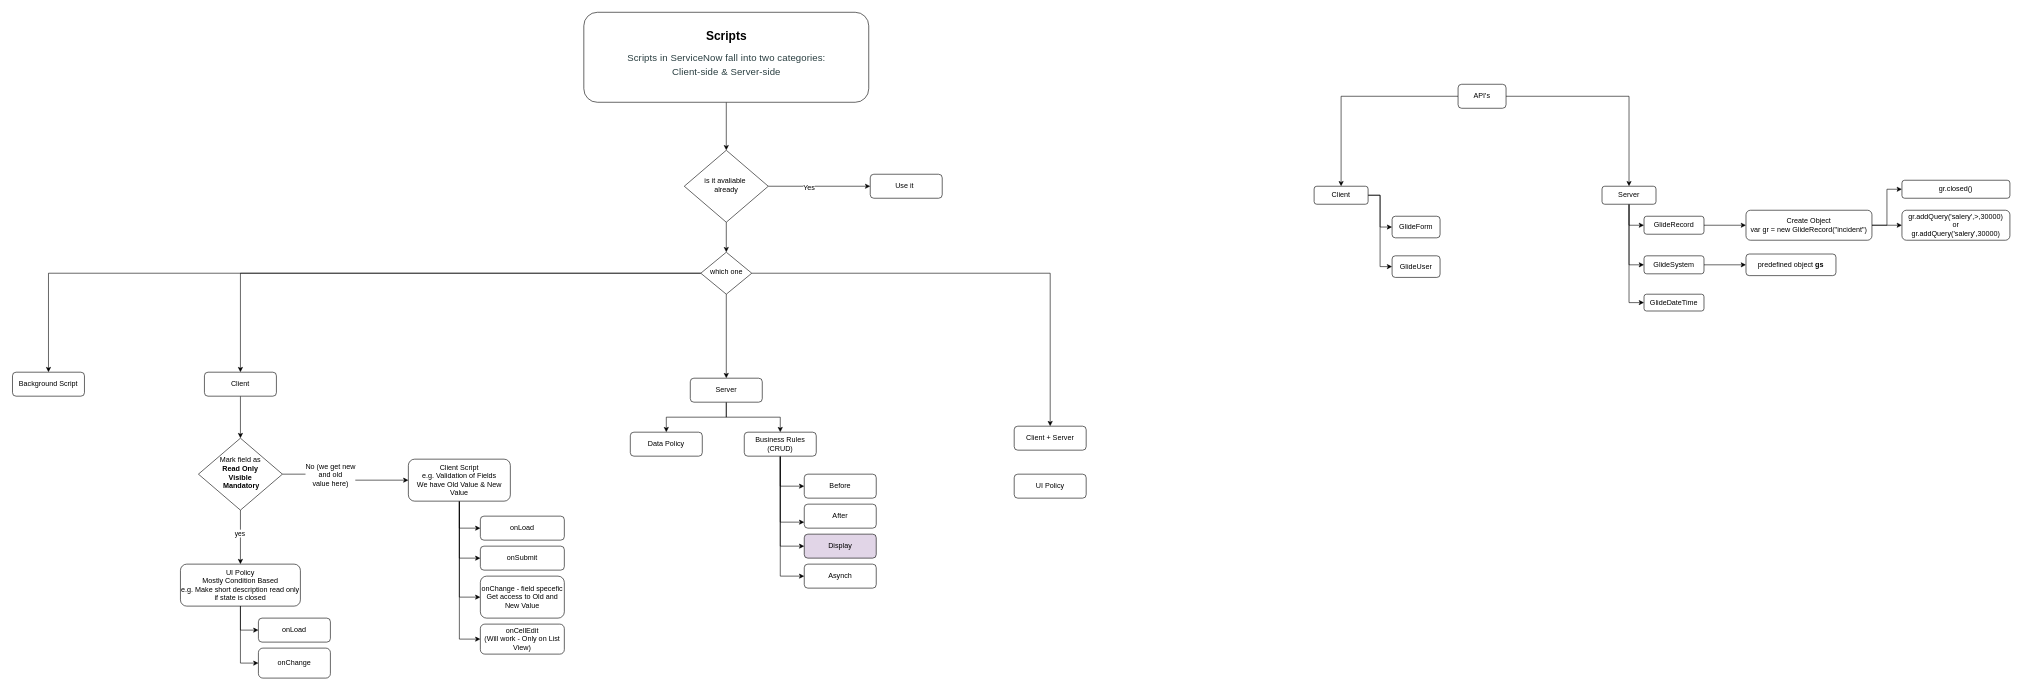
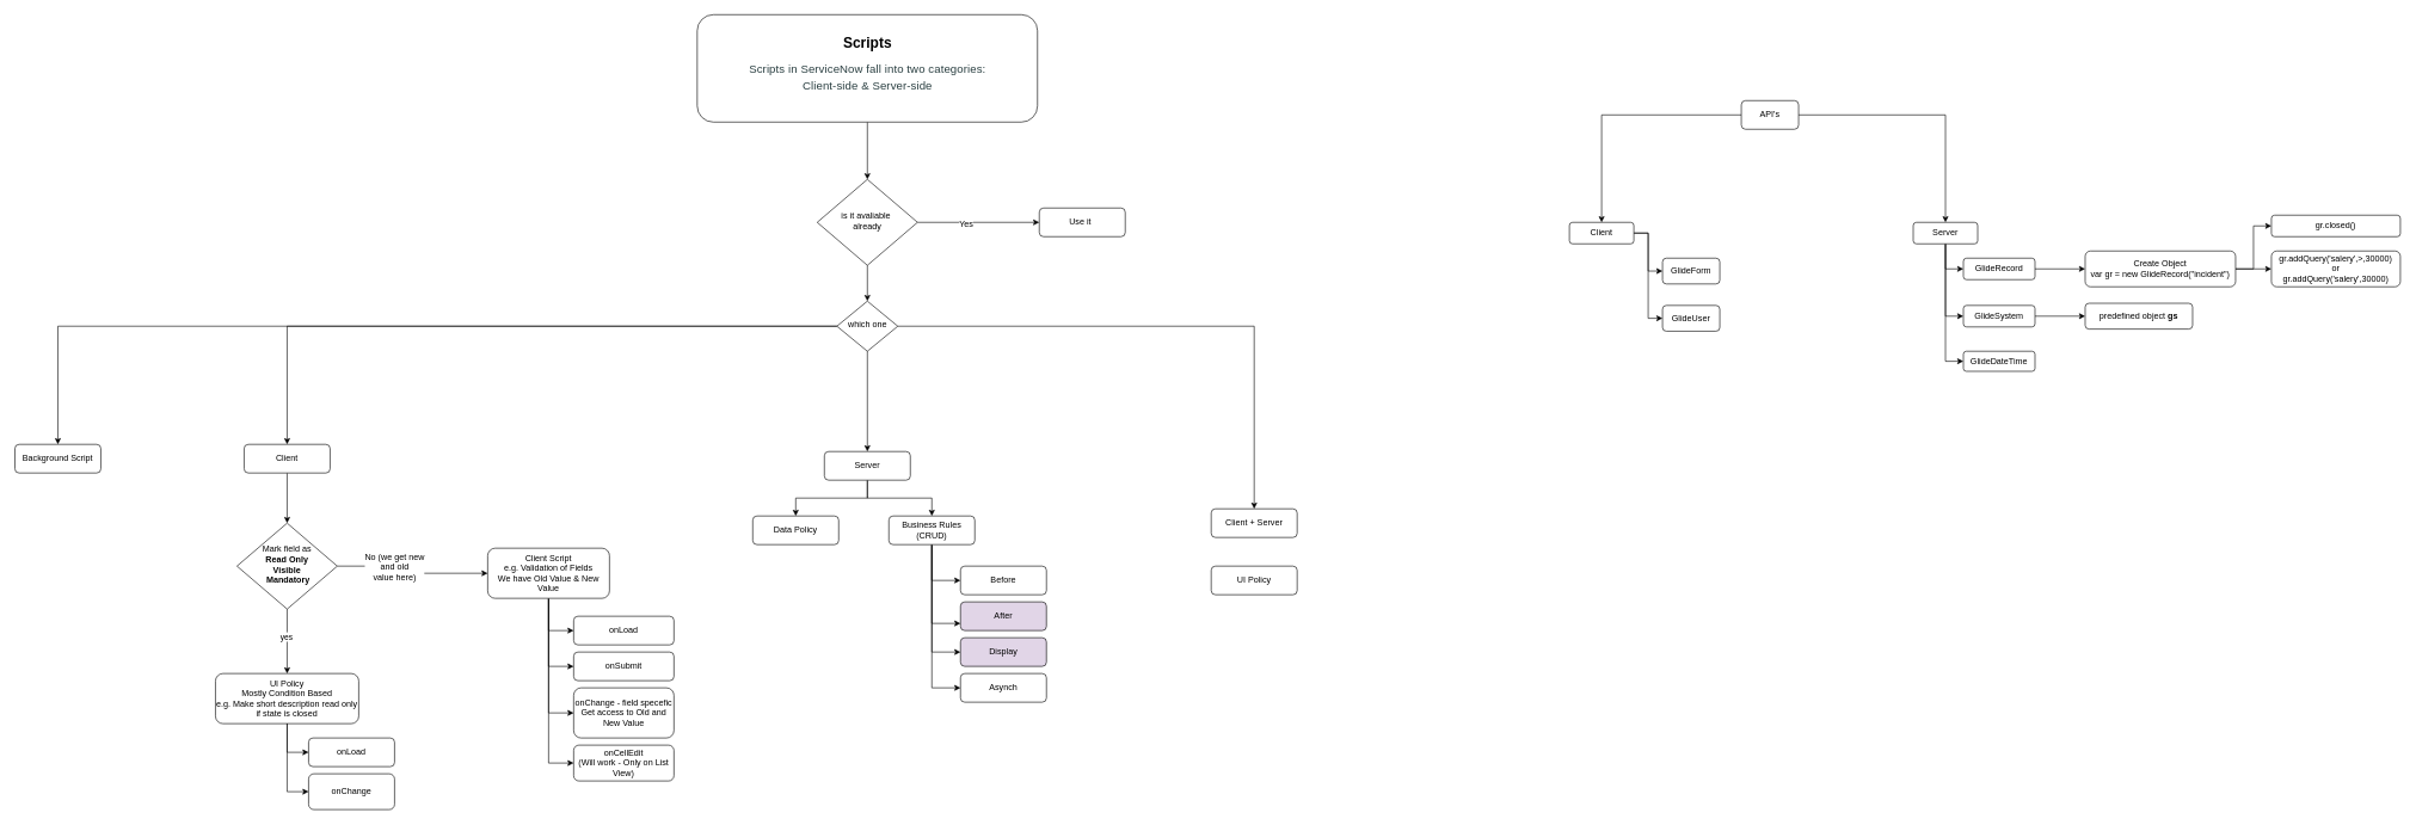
  <mxCell id="0" />
  <mxCell id="1" parent="0" />
  <mxCell id="2" style="edgeStyle=orthogonalEdgeStyle;rounded=0;orthogonalLoop=1;jettySize=auto;html=1;entryX=0.5;entryY=0;entryDx=0;entryDy=0;" parent="1" source="4" target="11" edge="1"><mxGeometry relative="1" as="geometry" /></mxCell>
  <mxCell id="3" style="edgeStyle=orthogonalEdgeStyle;rounded=0;orthogonalLoop=1;jettySize=auto;html=1;entryX=0.5;entryY=0;entryDx=0;entryDy=0;" parent="1" source="4" target="5" edge="1"><mxGeometry relative="1" as="geometry" /></mxCell>
  <mxCell id="4" value="Server" style="rounded=1;whiteSpace=wrap;html=1;fontSize=12;glass=0;strokeWidth=1;shadow=0;" parent="1" vertex="1"><mxGeometry x="1150" y="630" width="120" height="40" as="geometry" /></mxCell>
  <mxCell id="5" value="Data Policy" style="rounded=1;whiteSpace=wrap;html=1;fontSize=12;glass=0;strokeWidth=1;shadow=0;" parent="1" vertex="1"><mxGeometry x="1050" y="720" width="120" height="40" as="geometry" /></mxCell>
- <mxCell id="6" value="After" style="rounded=1;whiteSpace=wrap;html=1;fontSize=12;glass=0;strokeWidth=1;shadow=0;" parent="1" vertex="1"><mxGeometry x="1340" y="840" width="120" height="40" as="geometry" /></mxCell>
+ <mxCell id="6" value="After" style="rounded=1;whiteSpace=wrap;html=1;fontSize=12;glass=0;strokeWidth=1;shadow=0;fillColor=#e1d5e7;" parent="1" vertex="1"><mxGeometry x="1340" y="840" width="120" height="40" as="geometry" /></mxCell>
  <mxCell id="7" style="edgeStyle=orthogonalEdgeStyle;rounded=0;orthogonalLoop=1;jettySize=auto;html=1;entryX=0;entryY=0.5;entryDx=0;entryDy=0;" parent="1" source="11" target="12" edge="1"><mxGeometry relative="1" as="geometry" /></mxCell>
  <mxCell id="8" style="edgeStyle=orthogonalEdgeStyle;rounded=0;orthogonalLoop=1;jettySize=auto;html=1;entryX=0;entryY=0.75;entryDx=0;entryDy=0;" parent="1" source="11" target="6" edge="1"><mxGeometry relative="1" as="geometry" /></mxCell>
  <mxCell id="9" style="edgeStyle=orthogonalEdgeStyle;rounded=0;orthogonalLoop=1;jettySize=auto;html=1;entryX=0;entryY=0.5;entryDx=0;entryDy=0;" parent="1" source="11" target="14" edge="1"><mxGeometry relative="1" as="geometry" /></mxCell>
  <mxCell id="10" style="edgeStyle=orthogonalEdgeStyle;rounded=0;orthogonalLoop=1;jettySize=auto;html=1;entryX=0;entryY=0.5;entryDx=0;entryDy=0;" parent="1" source="11" target="13" edge="1"><mxGeometry relative="1" as="geometry" /></mxCell>
  <mxCell id="11" value="Business Rules&lt;br&gt;(CRUD)" style="rounded=1;whiteSpace=wrap;html=1;fontSize=12;glass=0;strokeWidth=1;shadow=0;" parent="1" vertex="1"><mxGeometry x="1240" y="720" width="120" height="40" as="geometry" /></mxCell>
  <mxCell id="12" value="Before" style="rounded=1;whiteSpace=wrap;html=1;fontSize=12;glass=0;strokeWidth=1;shadow=0;" parent="1" vertex="1"><mxGeometry x="1340" width="120" height="40" as="geometry" y="790" /></mxCell>
  <mxCell id="13" value="Asynch" style="rounded=1;whiteSpace=wrap;html=1;fontSize=12;glass=0;strokeWidth=1;shadow=0;" parent="1" vertex="1"><mxGeometry x="1340" y="940" width="120" height="40" as="geometry" /></mxCell>
  <mxCell id="14" value="Display" style="rounded=1;whiteSpace=wrap;html=1;fontSize=12;glass=0;strokeWidth=1;shadow=0;fillColor=#e1d5e7;" parent="1" vertex="1"><mxGeometry x="1340" y="890" width="120" height="40" as="geometry" /></mxCell>
  <mxCell id="15" style="edgeStyle=orthogonalEdgeStyle;rounded=0;orthogonalLoop=1;jettySize=auto;html=1;entryX=0.5;entryY=0;entryDx=0;entryDy=0;" parent="1" source="16" target="33" edge="1"><mxGeometry relative="1" as="geometry" /></mxCell>
  <mxCell id="16" value="Client" style="rounded=1;whiteSpace=wrap;html=1;fontSize=12;glass=0;strokeWidth=1;shadow=0;" parent="1" vertex="1"><mxGeometry x="340" y="620" width="120" height="40" as="geometry" /></mxCell>
  <mxCell id="17" style="edgeStyle=orthogonalEdgeStyle;rounded=0;orthogonalLoop=1;jettySize=auto;html=1;entryX=0;entryY=0.5;entryDx=0;entryDy=0;fontSize=12;" parent="1" source="19" target="48" edge="1"><mxGeometry relative="1" as="geometry" /></mxCell>
  <mxCell id="18" style="edgeStyle=orthogonalEdgeStyle;rounded=0;orthogonalLoop=1;jettySize=auto;html=1;entryX=0;entryY=0.5;entryDx=0;entryDy=0;fontSize=12;" parent="1" source="19" target="49" edge="1"><mxGeometry relative="1" as="geometry" /></mxCell>
  <mxCell id="19" value="UI Policy&lt;br&gt;Mostly Condition Based&lt;br&gt;e.g. Make short description read only if state is closed" style="rounded=1;whiteSpace=wrap;html=1;fontSize=12;glass=0;strokeWidth=1;shadow=0;" parent="1" vertex="1"><mxGeometry x="300" y="940" width="200" height="70" as="geometry" /></mxCell>
  <mxCell id="20" style="edgeStyle=orthogonalEdgeStyle;rounded=0;orthogonalLoop=1;jettySize=auto;html=1;entryX=0;entryY=0.5;entryDx=0;entryDy=0;fontSize=12;" parent="1" source="24" target="45" edge="1"><mxGeometry relative="1" as="geometry" /></mxCell>
  <mxCell id="21" style="edgeStyle=orthogonalEdgeStyle;rounded=0;orthogonalLoop=1;jettySize=auto;html=1;entryX=0;entryY=0.5;entryDx=0;entryDy=0;fontSize=12;" parent="1" source="24" target="44" edge="1"><mxGeometry relative="1" as="geometry" /></mxCell>
  <mxCell id="22" style="edgeStyle=orthogonalEdgeStyle;rounded=0;orthogonalLoop=1;jettySize=auto;html=1;entryX=0;entryY=0.5;entryDx=0;entryDy=0;fontSize=12;" parent="1" source="24" target="47" edge="1"><mxGeometry relative="1" as="geometry" /></mxCell>
  <mxCell id="23" style="edgeStyle=orthogonalEdgeStyle;rounded=0;orthogonalLoop=1;jettySize=auto;html=1;entryX=0;entryY=0.5;entryDx=0;entryDy=0;fontSize=12;" parent="1" source="24" target="46" edge="1"><mxGeometry relative="1" as="geometry" /></mxCell>
  <mxCell id="24" value="Client Script&lt;br&gt;e.g. Validation of Fields&lt;br&gt;We have Old Value &amp;amp; New Value" style="rounded=1;whiteSpace=wrap;html=1;fontSize=12;glass=0;strokeWidth=1;shadow=0;" parent="1" vertex="1"><mxGeometry x="680" y="765" width="170" height="70" as="geometry" /></mxCell>
  <mxCell id="25" value="Client + Server" style="rounded=1;whiteSpace=wrap;html=1;fontSize=12;glass=0;strokeWidth=1;shadow=0;" parent="1" vertex="1"><mxGeometry x="1690" y="710" width="120" height="40" as="geometry" /></mxCell>
  <mxCell id="26" value="UI Policy" style="rounded=1;whiteSpace=wrap;html=1;fontSize=12;glass=0;strokeWidth=1;shadow=0;" parent="1" vertex="1"><mxGeometry x="1690" width="120" height="40" as="geometry" y="790" /></mxCell>
  <mxCell id="27" style="edgeStyle=orthogonalEdgeStyle;rounded=0;orthogonalLoop=1;jettySize=auto;html=1;entryX=0.5;entryY=0;entryDx=0;entryDy=0;fontSize=12;" parent="1" source="28" target="37" edge="1"><mxGeometry relative="1" as="geometry" /></mxCell>
  <mxCell id="28" value="&lt;b&gt;&lt;font style=&quot;font-size: 20px&quot;&gt;Scripts&lt;/font&gt;&lt;/b&gt;&lt;br&gt;&lt;p class=&quot;p&quot; style=&quot;box-sizing: border-box ; font-size: 16px ; line-height: 1.5 ; font-family: &amp;#34;source sans pro&amp;#34; , sans-serif ; letter-spacing: 0.16px ; margin: 0.75rem 0px ; color: rgb(41 , 62 , 64)&quot;&gt;Scripts in ServiceNow fall into two categories:&lt;br&gt;&lt;span style=&quot;font-size: 1rem ; letter-spacing: 0.01em&quot;&gt;Client-side &amp;amp;&amp;nbsp;&lt;/span&gt;&lt;span style=&quot;font-size: 1rem ; letter-spacing: 0.01em&quot;&gt;Server-side&lt;/span&gt;&lt;/p&gt;&lt;ul class=&quot;ul&quot; style=&quot;box-sizing: border-box ; font-size: 16px ; line-height: 1.5 ; font-family: &amp;#34;source sans pro&amp;#34; , sans-serif ; letter-spacing: 0.16px ; margin: 0.75rem 0px ; color: rgb(41 , 62 , 64)&quot;&gt;&lt;/ul&gt;" style="rounded=1;whiteSpace=wrap;html=1;fontSize=12;glass=0;strokeWidth=1;shadow=0;" parent="1" vertex="1"><mxGeometry x="972.5" y="20" width="475" height="150" as="geometry" /></mxCell>
  <mxCell id="29" style="edgeStyle=orthogonalEdgeStyle;rounded=0;orthogonalLoop=1;jettySize=auto;html=1;" parent="1" source="33" target="19" edge="1"><mxGeometry relative="1" as="geometry" /></mxCell>
  <mxCell id="30" value="yes" style="edgeLabel;html=1;align=center;verticalAlign=middle;resizable=0;points=[];" parent="29" vertex="1" connectable="0"><mxGeometry x="-0.165" y="-2" relative="1" as="geometry"><mxPoint as="offset" /></mxGeometry></mxCell>
  <mxCell id="31" style="edgeStyle=orthogonalEdgeStyle;rounded=0;orthogonalLoop=1;jettySize=auto;html=1;entryX=0;entryY=0.5;entryDx=0;entryDy=0;fontSize=12;" parent="1" source="33" target="24" edge="1"><mxGeometry relative="1" as="geometry"><mxPoint x="654" y="800" as="targetPoint" /></mxGeometry></mxCell>
  <mxCell id="32" value="No (we get new &lt;br&gt;and old &lt;br&gt;value here)" style="edgeLabel;html=1;align=center;verticalAlign=middle;resizable=0;points=[];fontSize=12;" parent="31" vertex="1" connectable="0"><mxGeometry x="-0.278" y="-1" relative="1" as="geometry"><mxPoint as="offset" /></mxGeometry></mxCell>
  <mxCell id="33" value="Mark field as&lt;br style=&quot;font-size: 12px&quot;&gt;&lt;b&gt;Read Only&lt;br style=&quot;font-size: 12px&quot;&gt;Visible&lt;br style=&quot;font-size: 12px&quot;&gt;&amp;nbsp;Mandatory&lt;/b&gt;" style="rhombus;whiteSpace=wrap;html=1;shadow=0;fontFamily=Helvetica;fontSize=12;align=center;strokeWidth=1;spacing=6;spacingTop=-4;sketch=0;" parent="1" vertex="1"><mxGeometry x="330" y="730" width="140" height="120" as="geometry" /></mxCell>
  <mxCell id="34" style="edgeStyle=orthogonalEdgeStyle;rounded=0;orthogonalLoop=1;jettySize=auto;html=1;entryX=0;entryY=0.5;entryDx=0;entryDy=0;fontSize=12;" parent="1" source="37" target="38" edge="1"><mxGeometry relative="1" as="geometry" /></mxCell>
  <mxCell id="35" value="Yes" style="edgeLabel;html=1;align=center;verticalAlign=middle;resizable=0;points=[];fontSize=12;" parent="34" vertex="1" connectable="0"><mxGeometry x="-0.21" y="-1" relative="1" as="geometry"><mxPoint as="offset" /></mxGeometry></mxCell>
  <mxCell id="36" style="edgeStyle=orthogonalEdgeStyle;rounded=0;orthogonalLoop=1;jettySize=auto;html=1;entryX=0;entryY=0.5;entryDx=0;entryDy=0;fontSize=12;" parent="1" source="37" target="43" edge="1"><mxGeometry relative="1" as="geometry" /></mxCell>
  <mxCell id="37" value="is it avaliable&amp;nbsp;&lt;br&gt;already" style="rhombus;whiteSpace=wrap;html=1;shadow=0;fontFamily=Helvetica;fontSize=12;align=center;strokeWidth=1;spacing=6;spacingTop=-4;sketch=0;" parent="1" vertex="1"><mxGeometry x="1140" y="250" width="140" height="120" as="geometry" /></mxCell>
  <mxCell id="38" value="&lt;blockquote style=&quot;margin: 0 0 0 40px ; border: none ; padding: 0px&quot;&gt;Use it&lt;/blockquote&gt;" style="rounded=1;whiteSpace=wrap;html=1;fontSize=12;glass=0;strokeWidth=1;shadow=0;align=left;" parent="1" vertex="1"><mxGeometry x="1450" y="290" width="120" height="40" as="geometry" /></mxCell>
  <mxCell id="39" style="edgeStyle=orthogonalEdgeStyle;rounded=0;orthogonalLoop=1;jettySize=auto;html=1;entryX=0.5;entryY=0;entryDx=0;entryDy=0;fontSize=12;" parent="1" source="43" target="16" edge="1"><mxGeometry relative="1" as="geometry" /></mxCell>
  <mxCell id="40" style="edgeStyle=orthogonalEdgeStyle;rounded=0;orthogonalLoop=1;jettySize=auto;html=1;fontSize=12;" parent="1" source="43" target="4" edge="1"><mxGeometry relative="1" as="geometry" /></mxCell>
  <mxCell id="41" style="edgeStyle=orthogonalEdgeStyle;rounded=0;orthogonalLoop=1;jettySize=auto;html=1;entryX=0.5;entryY=0;entryDx=0;entryDy=0;fontSize=12;" parent="1" source="43" target="25" edge="1"><mxGeometry relative="1" as="geometry" /></mxCell>
  <mxCell id="42" style="edgeStyle=orthogonalEdgeStyle;rounded=0;orthogonalLoop=1;jettySize=auto;html=1;entryX=0.5;entryY=0;entryDx=0;entryDy=0;" edge="1" parent="1" source="43" target="73"><mxGeometry relative="1" as="geometry" /></mxCell>
  <mxCell id="43" value="which one" style="rhombus;whiteSpace=wrap;html=1;shadow=0;fontFamily=Helvetica;fontSize=12;align=center;strokeWidth=1;spacing=6;spacingTop=-4;sketch=0;direction=south;" parent="1" vertex="1"><mxGeometry x="1167.5" y="420" width="85" height="70" as="geometry" /></mxCell>
  <mxCell id="44" value="onSubmit" style="rounded=1;whiteSpace=wrap;html=1;fontSize=12;glass=0;strokeWidth=1;shadow=0;" parent="1" vertex="1"><mxGeometry x="800" y="910" width="140" height="40" as="geometry" /></mxCell>
  <mxCell id="45" value="onLoad" style="rounded=1;whiteSpace=wrap;html=1;fontSize=12;glass=0;strokeWidth=1;shadow=0;" parent="1" vertex="1"><mxGeometry x="800" y="860" width="140" height="40" as="geometry" /></mxCell>
  <mxCell id="46" value="onCellEdit&lt;br&gt;(Will work - Only on List View)" style="rounded=1;whiteSpace=wrap;html=1;fontSize=12;glass=0;strokeWidth=1;shadow=0;" parent="1" vertex="1"><mxGeometry x="800" y="1040" width="140" height="50" as="geometry" /></mxCell>
  <mxCell id="47" value="onChange - field specefic&lt;br&gt;Get access to Old and New Value" style="rounded=1;whiteSpace=wrap;html=1;fontSize=12;glass=0;strokeWidth=1;shadow=0;" parent="1" vertex="1"><mxGeometry x="800" y="960" width="140" height="70" as="geometry" /></mxCell>
  <mxCell id="48" value="onLoad" style="rounded=1;whiteSpace=wrap;html=1;fontSize=12;glass=0;strokeWidth=1;shadow=0;" parent="1" vertex="1"><mxGeometry x="430" y="1030" width="120" height="40" as="geometry" /></mxCell>
  <mxCell id="49" value="onChange" style="rounded=1;whiteSpace=wrap;html=1;fontSize=12;glass=0;strokeWidth=1;shadow=0;" parent="1" vertex="1"><mxGeometry x="430" y="1080" width="120" height="50" as="geometry" /></mxCell>
  <mxCell id="50" style="edgeStyle=orthogonalEdgeStyle;rounded=0;orthogonalLoop=1;jettySize=auto;html=1;entryX=0.5;entryY=0;entryDx=0;entryDy=0;fontSize=12;" parent="1" source="52" target="56" edge="1"><mxGeometry relative="1" as="geometry" /></mxCell>
  <mxCell id="51" style="edgeStyle=orthogonalEdgeStyle;rounded=0;orthogonalLoop=1;jettySize=auto;html=1;entryX=0.5;entryY=0;entryDx=0;entryDy=0;fontSize=12;" parent="1" source="52" target="59" edge="1"><mxGeometry relative="1" as="geometry" /></mxCell>
  <mxCell id="52" value="API's" style="rounded=1;whiteSpace=wrap;html=1;sketch=0;fontSize=12;align=center;" parent="1" vertex="1"><mxGeometry x="2430" y="140" width="80" height="40" as="geometry" /></mxCell>
  <mxCell id="53" style="edgeStyle=orthogonalEdgeStyle;rounded=0;orthogonalLoop=1;jettySize=auto;html=1;entryX=0;entryY=0.5;entryDx=0;entryDy=0;fontSize=12;" parent="1" source="56" target="63" edge="1"><mxGeometry relative="1" as="geometry" /></mxCell>
  <mxCell id="54" style="edgeStyle=orthogonalEdgeStyle;rounded=0;orthogonalLoop=1;jettySize=auto;html=1;entryX=0;entryY=0.5;entryDx=0;entryDy=0;fontSize=12;" parent="1" source="56" target="65" edge="1"><mxGeometry relative="1" as="geometry" /></mxCell>
  <mxCell id="55" style="edgeStyle=orthogonalEdgeStyle;rounded=0;orthogonalLoop=1;jettySize=auto;html=1;entryX=0;entryY=0.5;entryDx=0;entryDy=0;fontSize=12;" parent="1" source="56" target="66" edge="1"><mxGeometry relative="1" as="geometry" /></mxCell>
  <mxCell id="56" value="Server" style="rounded=1;whiteSpace=wrap;html=1;sketch=0;fontSize=12;align=center;" parent="1" vertex="1"><mxGeometry x="2670" y="310" width="90" height="30" as="geometry" /></mxCell>
  <mxCell id="57" style="edgeStyle=orthogonalEdgeStyle;rounded=0;orthogonalLoop=1;jettySize=auto;html=1;entryX=0;entryY=0.5;entryDx=0;entryDy=0;fontSize=12;" parent="1" source="59" target="60" edge="1"><mxGeometry relative="1" as="geometry" /></mxCell>
  <mxCell id="58" style="edgeStyle=orthogonalEdgeStyle;rounded=0;orthogonalLoop=1;jettySize=auto;html=1;entryX=0;entryY=0.5;entryDx=0;entryDy=0;fontSize=12;" parent="1" source="59" target="61" edge="1"><mxGeometry relative="1" as="geometry" /></mxCell>
  <mxCell id="59" value="Client" style="rounded=1;whiteSpace=wrap;html=1;sketch=0;fontSize=12;align=center;" parent="1" vertex="1"><mxGeometry x="2190" y="310" width="90" height="30" as="geometry" /></mxCell>
  <mxCell id="60" value="GlideForm" style="rounded=1;whiteSpace=wrap;html=1;sketch=0;fontSize=12;align=center;" parent="1" vertex="1"><mxGeometry x="2320" y="360" width="80" height="36" as="geometry" /></mxCell>
  <mxCell id="61" value="GlideUser" style="rounded=1;whiteSpace=wrap;html=1;sketch=0;fontSize=12;align=center;" parent="1" vertex="1"><mxGeometry x="2320" y="426" width="80" height="36" as="geometry" /></mxCell>
  <mxCell id="62" style="edgeStyle=orthogonalEdgeStyle;rounded=0;orthogonalLoop=1;jettySize=auto;html=1;entryX=0;entryY=0.5;entryDx=0;entryDy=0;" edge="1" parent="1" source="63" target="69"><mxGeometry relative="1" as="geometry" /></mxCell>
  <mxCell id="63" value="GlideRecord" style="rounded=1;whiteSpace=wrap;html=1;sketch=0;fontSize=12;align=center;" parent="1" vertex="1"><mxGeometry x="2740" y="360" width="100" height="30" as="geometry" /></mxCell>
  <mxCell id="64" style="edgeStyle=orthogonalEdgeStyle;rounded=0;orthogonalLoop=1;jettySize=auto;html=1;" edge="1" parent="1" source="65" target="72"><mxGeometry relative="1" as="geometry" /></mxCell>
  <mxCell id="65" value="GlideSystem" style="rounded=1;whiteSpace=wrap;html=1;sketch=0;fontSize=12;align=center;" parent="1" vertex="1"><mxGeometry x="2740" y="426" width="100" height="30" as="geometry" /></mxCell>
  <mxCell id="66" value="GlideDateTime" style="rounded=1;whiteSpace=wrap;html=1;sketch=0;fontSize=12;align=center;" parent="1" vertex="1"><mxGeometry x="2740" y="490" width="100" height="28" as="geometry" /></mxCell>
  <mxCell id="67" style="edgeStyle=orthogonalEdgeStyle;rounded=0;orthogonalLoop=1;jettySize=auto;html=1;entryX=0;entryY=0.5;entryDx=0;entryDy=0;" edge="1" parent="1" source="69" target="70"><mxGeometry relative="1" as="geometry" /></mxCell>
  <mxCell id="68" style="edgeStyle=orthogonalEdgeStyle;rounded=0;orthogonalLoop=1;jettySize=auto;html=1;entryX=0;entryY=0.5;entryDx=0;entryDy=0;" edge="1" parent="1" source="69" target="71"><mxGeometry relative="1" as="geometry" /></mxCell>
  <mxCell id="69" value="Create Object&lt;br&gt;var gr = new GlideRecord(&quot;incident&quot;)" style="rounded=1;whiteSpace=wrap;html=1;sketch=0;fontSize=12;align=center;" vertex="1" parent="1"><mxGeometry x="2910" y="350" width="210" height="50" as="geometry" /></mxCell>
  <mxCell id="70" value="gr.addQuery('salery',&amp;gt;,30000)&lt;br&gt;or&lt;br&gt;gr.addQuery('salery',30000)" style="rounded=1;whiteSpace=wrap;html=1;sketch=0;fontSize=12;align=center;" vertex="1" parent="1"><mxGeometry x="3170" y="350" width="180" height="50" as="geometry" /></mxCell>
  <mxCell id="71" value="gr.closed()" style="rounded=1;whiteSpace=wrap;html=1;sketch=0;fontSize=12;align=center;" vertex="1" parent="1"><mxGeometry x="3170" y="300" width="180" height="30" as="geometry" /></mxCell>
  <mxCell id="72" value="predefined object &lt;b&gt;gs&lt;/b&gt;" style="rounded=1;whiteSpace=wrap;html=1;sketch=0;fontSize=12;align=center;" vertex="1" parent="1"><mxGeometry x="2910" y="423" width="150" height="36" as="geometry" /></mxCell>
  <mxCell id="73" value="Background Script&lt;br&gt;" style="rounded=1;whiteSpace=wrap;html=1;fontSize=12;glass=0;strokeWidth=1;shadow=0;" vertex="1" parent="1"><mxGeometry x="20" y="620" width="120" height="40" as="geometry" /></mxCell>
